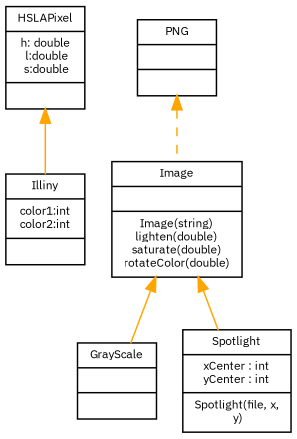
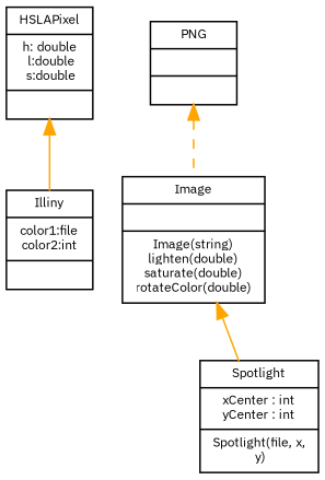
  digraph {
    fontname="IBM Plex Sans"
    node [font=Handlee fontname="IBM Plex Sans" fontsize=8 shape=record]
    edge [color=orange dir=back fontname="IBM Plex Sans" style=solid]
    n1 [label="{HSLAPixel|h: double\n l:double\n s:double|}"]
-   n2 [label="{Illiny|color1:int\ncolor2:int|}"]
+   n2 [label="{Illiny|color1:file\ncolor2:int|}"]
    n3 [label="{PNG||}"]
    n4 [label="{Image||Image(string)\nlighten(double)\nsaturate(double)\nrotateColor(double)}"]
-   n5 [label="{GrayScale||}"]
    n6 [label="{Spotlight|xCenter : int\nyCenter : int|Spotlight(file, x,\n  y)}"]
    n1 -> n2
    n3 -> n4 [style=dashed]
-   n4 -> n5
    n4 -> n6
  }
